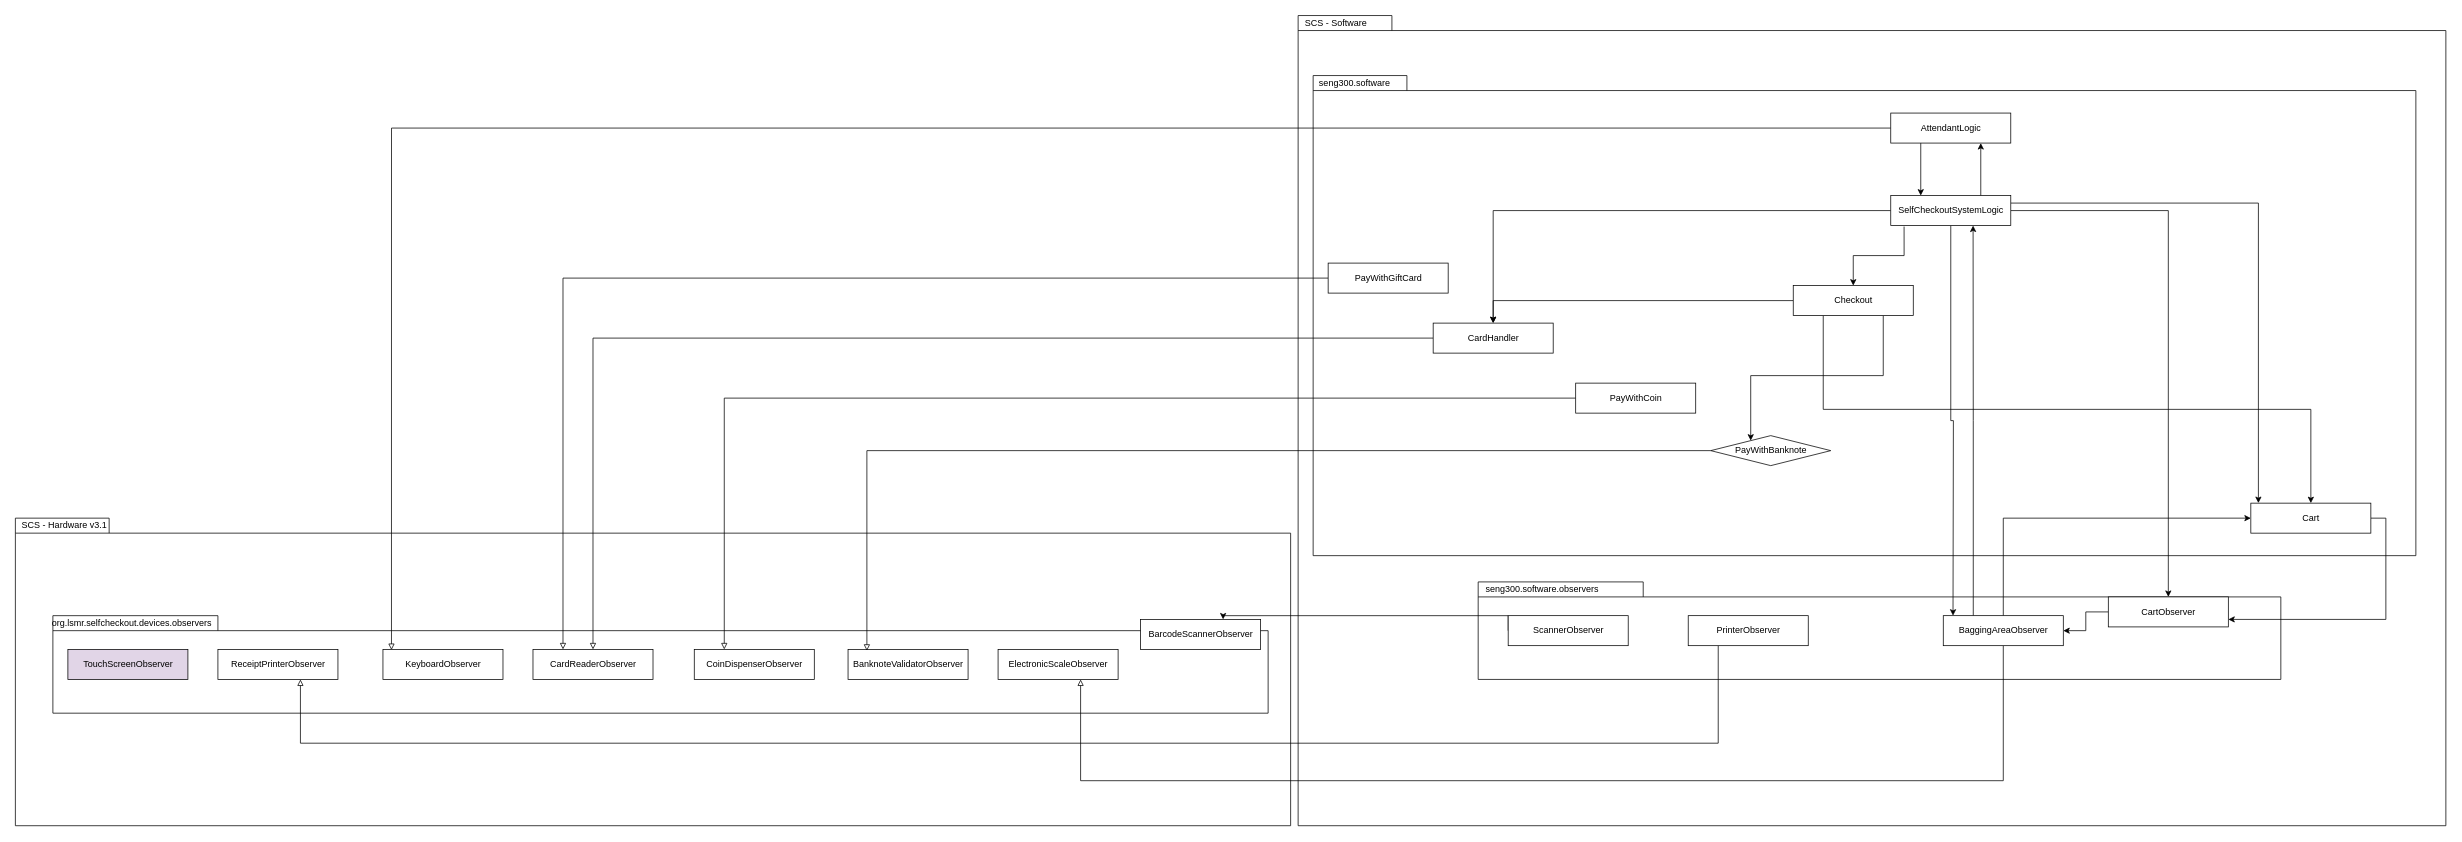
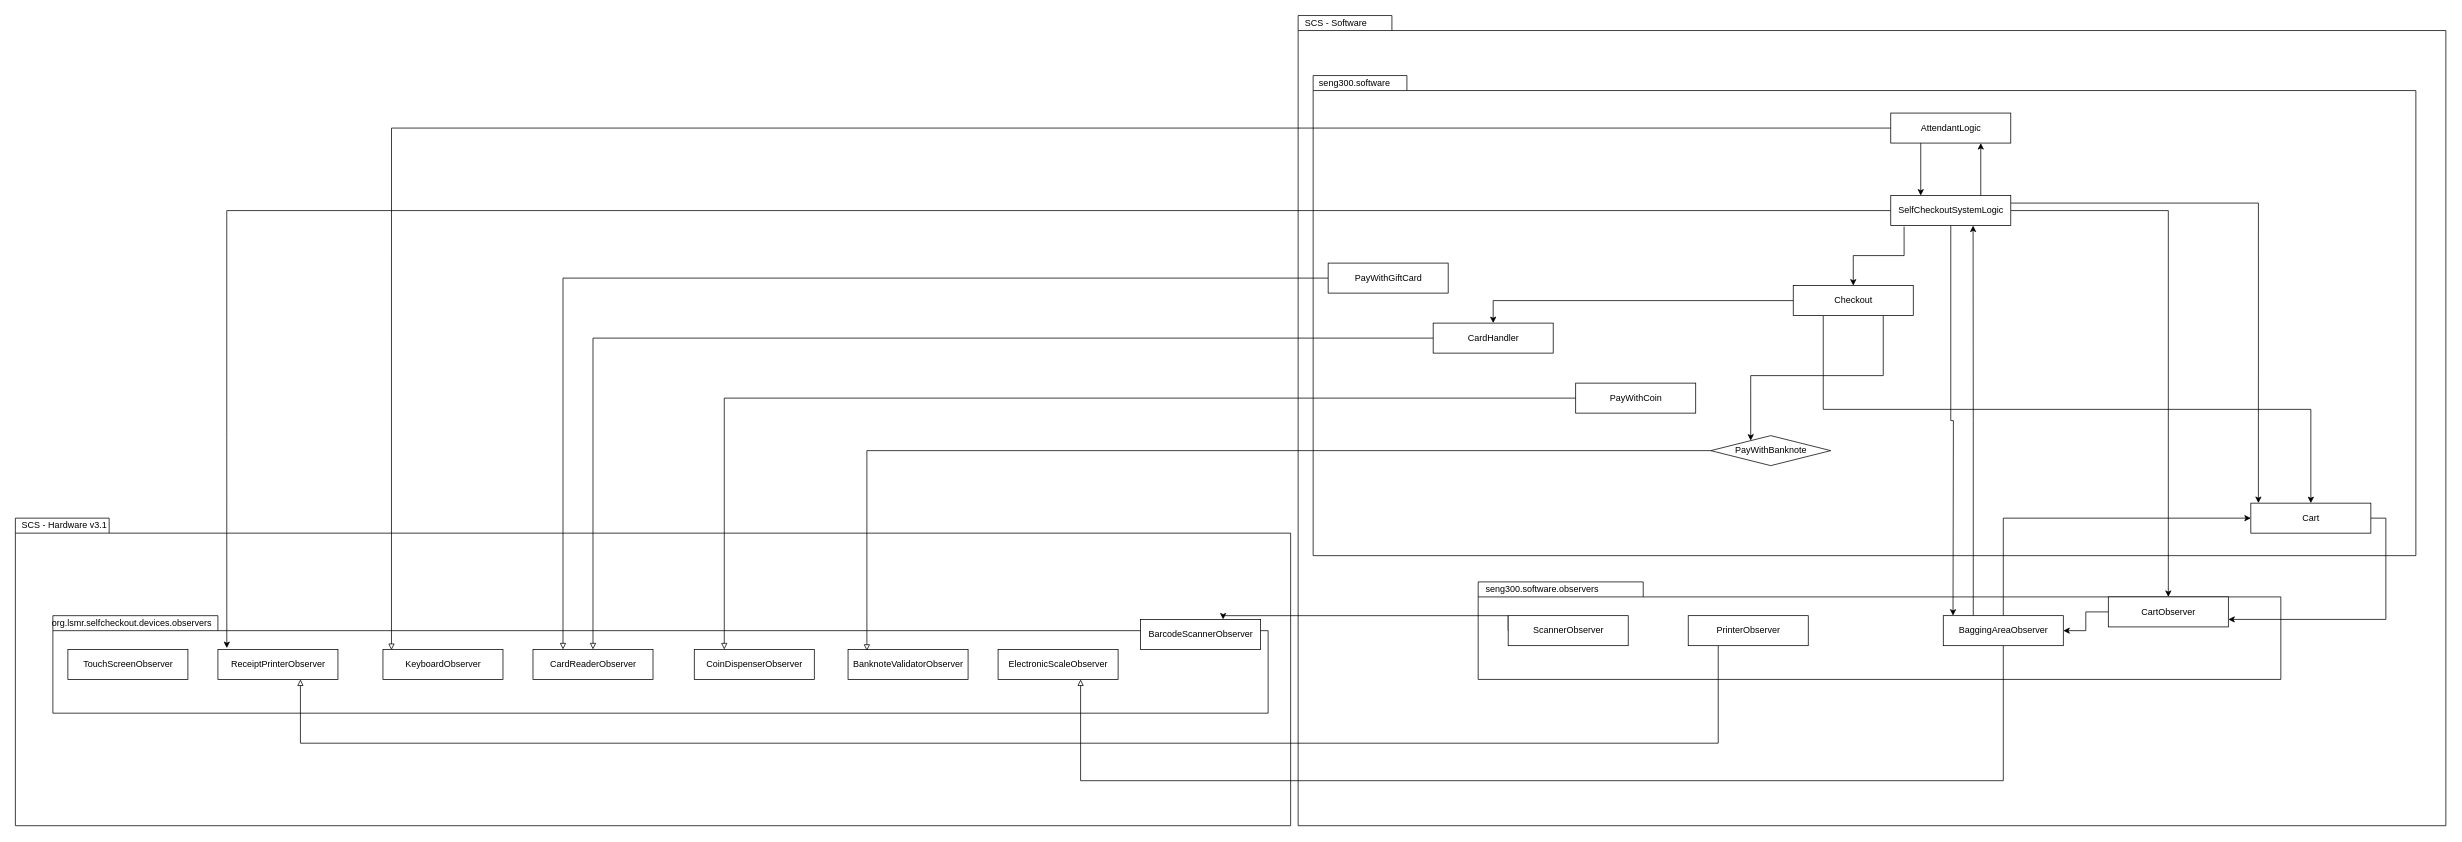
  <mxCell id="0" />
  <mxCell id="1" parent="0" />
  <mxCell id="2" value="" style="shape=folder;fontStyle=1;spacingTop=10;tabWidth=125;tabHeight=20;tabPosition=left;html=1;" vertex="1" parent="1"><mxGeometry x="20" y="690" width="1700" height="410" as="geometry" /></mxCell>
  <mxCell id="3" value="" style="shape=folder;fontStyle=1;spacingTop=10;tabWidth=125;tabHeight=20;tabPosition=left;html=1;" vertex="1" parent="1"><mxGeometry x="1730" y="20" width="1530" height="1080" as="geometry" /></mxCell>
  <mxCell id="4" value="" style="shape=folder;fontStyle=1;spacingTop=10;tabWidth=125;tabHeight=20;tabPosition=left;html=1;" vertex="1" parent="1"><mxGeometry x="1750" y="100" width="1470" height="640" as="geometry" /></mxCell>
  <mxCell id="5" value="" style="shape=folder;fontStyle=1;spacingTop=10;tabWidth=220;tabHeight=20;tabPosition=left;html=1;" vertex="1" parent="1"><mxGeometry x="1970" y="775" width="1070" height="130" as="geometry" /></mxCell>
  <mxCell id="6" value="" style="shape=folder;fontStyle=1;spacingTop=10;tabWidth=220;tabHeight=20;tabPosition=left;html=1;" vertex="1" parent="1"><mxGeometry x="70" y="820" width="1620" height="130" as="geometry" /></mxCell>
- <mxCell id="7" value="TouchScreenObserver" style="html=1;fillColor=#e1d5e7;" vertex="1" parent="1"><mxGeometry x="90" y="865" width="160" height="40" as="geometry" /></mxCell>
+ <mxCell id="7" value="TouchScreenObserver" style="html=1;" vertex="1" parent="1"><mxGeometry x="90" y="865" width="160" height="40" as="geometry" /></mxCell>
  <mxCell id="8" style="edgeStyle=orthogonalEdgeStyle;rounded=0;orthogonalLoop=1;jettySize=auto;html=1;exitX=0.25;exitY=1;exitDx=0;exitDy=0;endArrow=block;endFill=0;" edge="1" parent="1" source="9" target="20"><mxGeometry relative="1" as="geometry"><Array as="points"><mxPoint x="2290" y="990" /><mxPoint x="400" y="990" /></Array></mxGeometry></mxCell>
  <mxCell id="9" value="PrinterObserver" style="html=1;" vertex="1" parent="1"><mxGeometry x="2250" y="820" width="160" height="40" as="geometry" /></mxCell>
  <mxCell id="10" style="edgeStyle=orthogonalEdgeStyle;rounded=0;orthogonalLoop=1;jettySize=auto;html=1;exitX=0.25;exitY=1;exitDx=0;exitDy=0;entryX=0.25;entryY=0;entryDx=0;entryDy=0;" edge="1" parent="1" source="12" target="36"><mxGeometry relative="1" as="geometry" /></mxCell>
  <mxCell id="11" style="edgeStyle=orthogonalEdgeStyle;rounded=0;orthogonalLoop=1;jettySize=auto;html=1;exitX=0;exitY=0.5;exitDx=0;exitDy=0;entryX=0.071;entryY=0.02;entryDx=0;entryDy=0;entryPerimeter=0;endArrow=block;endFill=0;" edge="1" parent="1" source="12" target="13"><mxGeometry relative="1" as="geometry" /></mxCell>
  <mxCell id="12" value="AttendantLogic" style="html=1;" vertex="1" parent="1"><mxGeometry x="2520" y="150" width="160" height="40" as="geometry" /></mxCell>
  <mxCell id="13" value="KeyboardObserver" style="html=1;" vertex="1" parent="1"><mxGeometry x="510" y="865" width="160" height="40" as="geometry" /></mxCell>
  <mxCell id="14" value="org.lsmr.selfcheckout.devices.observers&lt;br&gt;" style="text;html=1;align=center;verticalAlign=middle;resizable=0;points=[];autosize=1;strokeColor=none;fillColor=none;" vertex="1" parent="1"><mxGeometry x="60" y="820" width="230" height="20" as="geometry" /></mxCell>
  <mxCell id="15" value="seng300.software.observers" style="text;html=1;align=center;verticalAlign=middle;resizable=0;points=[];autosize=1;strokeColor=none;fillColor=none;" vertex="1" parent="1"><mxGeometry x="1970" y="775" width="170" height="20" as="geometry" /></mxCell>
  <mxCell id="16" value="CardReaderObserver" style="html=1;" vertex="1" parent="1"><mxGeometry x="710" y="865" width="160" height="40" as="geometry" /></mxCell>
  <mxCell id="17" value="CoinDispenserObserver" style="html=1;" vertex="1" parent="1"><mxGeometry x="925" y="865" width="160" height="40" as="geometry" /></mxCell>
  <mxCell id="18" value="BanknoteValidatorObserver" style="html=1;" vertex="1" parent="1"><mxGeometry x="1130" y="865" width="160" height="40" as="geometry" /></mxCell>
  <mxCell id="19" value="ElectronicScaleObserver" style="html=1;" vertex="1" parent="1"><mxGeometry x="1330" y="865" width="160" height="40" as="geometry" /></mxCell>
  <mxCell id="20" value="ReceiptPrinterObserver" style="html=1;" vertex="1" parent="1"><mxGeometry x="290" y="865" width="160" height="40" as="geometry" /></mxCell>
  <mxCell id="21" style="edgeStyle=orthogonalEdgeStyle;rounded=0;orthogonalLoop=1;jettySize=auto;html=1;exitX=0.5;exitY=0;exitDx=0;exitDy=0;entryX=0;entryY=0.5;entryDx=0;entryDy=0;endArrow=classic;endFill=1;" edge="1" parent="1" source="24" target="50"><mxGeometry relative="1" as="geometry" /></mxCell>
  <mxCell id="22" style="edgeStyle=orthogonalEdgeStyle;rounded=0;orthogonalLoop=1;jettySize=auto;html=1;exitX=0.5;exitY=1;exitDx=0;exitDy=0;endArrow=block;endFill=0;" edge="1" parent="1" source="24" target="19"><mxGeometry relative="1" as="geometry"><Array as="points"><mxPoint x="2670" y="1040" /><mxPoint x="1440" y="1040" /></Array></mxGeometry></mxCell>
  <mxCell id="23" style="edgeStyle=orthogonalEdgeStyle;rounded=0;orthogonalLoop=1;jettySize=auto;html=1;exitX=0.25;exitY=0;exitDx=0;exitDy=0;entryX=0.686;entryY=0.999;entryDx=0;entryDy=0;entryPerimeter=0;endArrow=classic;endFill=1;" edge="1" parent="1" source="24" target="36"><mxGeometry relative="1" as="geometry" /></mxCell>
  <mxCell id="24" value="BaggingAreaObserver" style="html=1;" vertex="1" parent="1"><mxGeometry x="2590" y="820" width="160" height="40" as="geometry" /></mxCell>
  <mxCell id="25" style="edgeStyle=orthogonalEdgeStyle;rounded=0;orthogonalLoop=1;jettySize=auto;html=1;exitX=0;exitY=0.5;exitDx=0;exitDy=0;endArrow=classic;endFill=1;" edge="1" parent="1" source="26" target="24"><mxGeometry relative="1" as="geometry" /></mxCell>
  <mxCell id="26" value="CartObserver" style="html=1;" vertex="1" parent="1"><mxGeometry x="2810" y="795" width="160" height="40" as="geometry" /></mxCell>
  <mxCell id="27" style="edgeStyle=orthogonalEdgeStyle;rounded=0;orthogonalLoop=1;jettySize=auto;html=1;exitX=0;exitY=0.5;exitDx=0;exitDy=0;endArrow=classic;endFill=1;" edge="1" parent="1" source="28" target="51"><mxGeometry relative="1" as="geometry"><Array as="points"><mxPoint x="2010" y="820" /><mxPoint x="1630" y="820" /></Array></mxGeometry></mxCell>
  <mxCell id="28" value="ScannerObserver" style="html=1;" vertex="1" parent="1"><mxGeometry x="2010" y="820" width="160" height="40" as="geometry" /></mxCell>
  <mxCell id="29" value="seng300.software" style="text;html=1;align=center;verticalAlign=middle;resizable=0;points=[];autosize=1;strokeColor=none;fillColor=none;" vertex="1" parent="1"><mxGeometry x="1750" y="100" width="110" height="20" as="geometry" /></mxCell>
  <mxCell id="30" style="edgeStyle=orthogonalEdgeStyle;rounded=0;orthogonalLoop=1;jettySize=auto;html=1;exitX=0.75;exitY=0;exitDx=0;exitDy=0;entryX=0.75;entryY=1;entryDx=0;entryDy=0;" edge="1" parent="1" source="36" target="12"><mxGeometry relative="1" as="geometry" /></mxCell>
  <mxCell id="31" style="edgeStyle=orthogonalEdgeStyle;rounded=0;orthogonalLoop=1;jettySize=auto;html=1;exitX=0.111;exitY=1.032;exitDx=0;exitDy=0;entryX=0.5;entryY=0;entryDx=0;entryDy=0;exitPerimeter=0;" edge="1" parent="1" source="36" target="40"><mxGeometry relative="1" as="geometry" /></mxCell>
- <mxCell id="32" style="edgeStyle=orthogonalEdgeStyle;rounded=0;orthogonalLoop=1;jettySize=auto;html=1;exitX=0;exitY=0.5;exitDx=0;exitDy=0;" edge="1" parent="1" source="36" target="44"><mxGeometry relative="1" as="geometry" /></mxCell>
+ <mxCell id="32" style="edgeStyle=orthogonalEdgeStyle;rounded=0;orthogonalLoop=1;jettySize=auto;html=1;exitX=0;exitY=0.5;exitDx=0;exitDy=0;entryX=0.074;entryY=-0.045;entryDx=0;entryDy=0;entryPerimeter=0;" edge="1" parent="1" source="36" target="20"><mxGeometry relative="1" as="geometry" /></mxCell>
  <mxCell id="33" style="edgeStyle=orthogonalEdgeStyle;rounded=0;orthogonalLoop=1;jettySize=auto;html=1;exitX=1;exitY=0.25;exitDx=0;exitDy=0;entryX=0.063;entryY=-0.004;entryDx=0;entryDy=0;entryPerimeter=0;endArrow=classic;endFill=1;" edge="1" parent="1" source="36" target="50"><mxGeometry relative="1" as="geometry" /></mxCell>
  <mxCell id="34" style="edgeStyle=orthogonalEdgeStyle;rounded=0;orthogonalLoop=1;jettySize=auto;html=1;exitX=1;exitY=0.5;exitDx=0;exitDy=0;endArrow=classic;endFill=1;" edge="1" parent="1" source="36" target="26"><mxGeometry relative="1" as="geometry" /></mxCell>
  <mxCell id="35" style="edgeStyle=orthogonalEdgeStyle;rounded=0;orthogonalLoop=1;jettySize=auto;html=1;exitX=0.5;exitY=1;exitDx=0;exitDy=0;endArrow=classic;endFill=1;" edge="1" parent="1" source="36"><mxGeometry relative="1" as="geometry"><mxPoint x="2603" y="820" as="targetPoint" /><Array as="points" /></mxGeometry></mxCell>
  <mxCell id="36" value="SelfCheckoutSystemLogic" style="html=1;" vertex="1" parent="1"><mxGeometry x="2520" y="260" width="160" height="40" as="geometry" /></mxCell>
  <mxCell id="37" style="edgeStyle=orthogonalEdgeStyle;rounded=0;orthogonalLoop=1;jettySize=auto;html=1;exitX=0.25;exitY=1;exitDx=0;exitDy=0;" edge="1" parent="1" source="40" target="50"><mxGeometry relative="1" as="geometry" /></mxCell>
  <mxCell id="38" style="edgeStyle=orthogonalEdgeStyle;rounded=0;orthogonalLoop=1;jettySize=auto;html=1;exitX=0.75;exitY=1;exitDx=0;exitDy=0;entryX=0.25;entryY=0;entryDx=0;entryDy=0;" edge="1" parent="1" source="40" target="48"><mxGeometry relative="1" as="geometry" /></mxCell>
  <mxCell id="39" style="edgeStyle=orthogonalEdgeStyle;rounded=0;orthogonalLoop=1;jettySize=auto;html=1;exitX=0;exitY=0.5;exitDx=0;exitDy=0;entryX=0.5;entryY=0;entryDx=0;entryDy=0;endArrow=classic;endFill=1;" edge="1" parent="1" source="40" target="44"><mxGeometry relative="1" as="geometry" /></mxCell>
  <mxCell id="40" value="Checkout" style="html=1;" vertex="1" parent="1"><mxGeometry x="2390" y="380" width="160" height="40" as="geometry" /></mxCell>
  <mxCell id="41" style="edgeStyle=orthogonalEdgeStyle;rounded=0;orthogonalLoop=1;jettySize=auto;html=1;exitX=0;exitY=0.5;exitDx=0;exitDy=0;entryX=0.25;entryY=0;entryDx=0;entryDy=0;endArrow=block;endFill=0;" edge="1" parent="1" source="42" target="16"><mxGeometry relative="1" as="geometry" /></mxCell>
  <mxCell id="42" value="PayWithGiftCard" style="html=1;" vertex="1" parent="1"><mxGeometry x="1770" y="350" width="160" height="40" as="geometry" /></mxCell>
  <mxCell id="43" style="edgeStyle=orthogonalEdgeStyle;rounded=0;orthogonalLoop=1;jettySize=auto;html=1;exitX=0;exitY=0.5;exitDx=0;exitDy=0;endArrow=block;endFill=0;" edge="1" parent="1" source="44" target="16"><mxGeometry relative="1" as="geometry" /></mxCell>
  <mxCell id="44" value="CardHandler" style="html=1;" vertex="1" parent="1"><mxGeometry x="1910" y="430" width="160" height="40" as="geometry" /></mxCell>
  <mxCell id="45" style="edgeStyle=orthogonalEdgeStyle;rounded=0;orthogonalLoop=1;jettySize=auto;html=1;exitX=0;exitY=0.5;exitDx=0;exitDy=0;entryX=0.25;entryY=0;entryDx=0;entryDy=0;endArrow=block;endFill=0;" edge="1" parent="1" source="46" target="17"><mxGeometry relative="1" as="geometry" /></mxCell>
  <mxCell id="46" value="PayWithCoin" style="html=1;" vertex="1" parent="1"><mxGeometry x="2100" y="510" width="160" height="40" as="geometry" /></mxCell>
  <mxCell id="47" style="edgeStyle=orthogonalEdgeStyle;rounded=0;orthogonalLoop=1;jettySize=auto;html=1;exitX=0;exitY=0.5;exitDx=0;exitDy=0;entryX=0.157;entryY=0.045;entryDx=0;entryDy=0;entryPerimeter=0;endArrow=block;endFill=0;" edge="1" parent="1" source="48" target="18"><mxGeometry relative="1" as="geometry" /></mxCell>
  <mxCell id="48" value="PayWithBanknote" style="rhombus;html=1;" vertex="1" parent="1"><mxGeometry x="2280" y="580" width="160" height="40" as="geometry" /></mxCell>
  <mxCell id="49" style="edgeStyle=orthogonalEdgeStyle;rounded=0;orthogonalLoop=1;jettySize=auto;html=1;exitX=1;exitY=0.5;exitDx=0;exitDy=0;entryX=1;entryY=0.75;entryDx=0;entryDy=0;endArrow=classic;endFill=1;" edge="1" parent="1" source="50" target="26"><mxGeometry relative="1" as="geometry" /></mxCell>
  <mxCell id="50" value="Cart" style="html=1;" vertex="1" parent="1"><mxGeometry x="3000" y="670" width="160" height="40" as="geometry" /></mxCell>
  <mxCell id="51" value="BarcodeScannerObserver" style="html=1;" vertex="1" parent="1"><mxGeometry x="1520" y="825" width="160" height="40" as="geometry" /></mxCell>
  <mxCell id="52" value="SCS - Software" style="text;html=1;align=center;verticalAlign=middle;resizable=0;points=[];autosize=1;strokeColor=none;fillColor=none;" vertex="1" parent="1"><mxGeometry x="1730" y="20" width="100" height="20" as="geometry" /></mxCell>
  <mxCell id="53" value="SCS - Hardware v3.1" style="text;html=1;align=center;verticalAlign=middle;resizable=0;points=[];autosize=1;strokeColor=none;fillColor=none;" vertex="1" parent="1"><mxGeometry x="20" y="690" width="130" height="20" as="geometry" /></mxCell>
